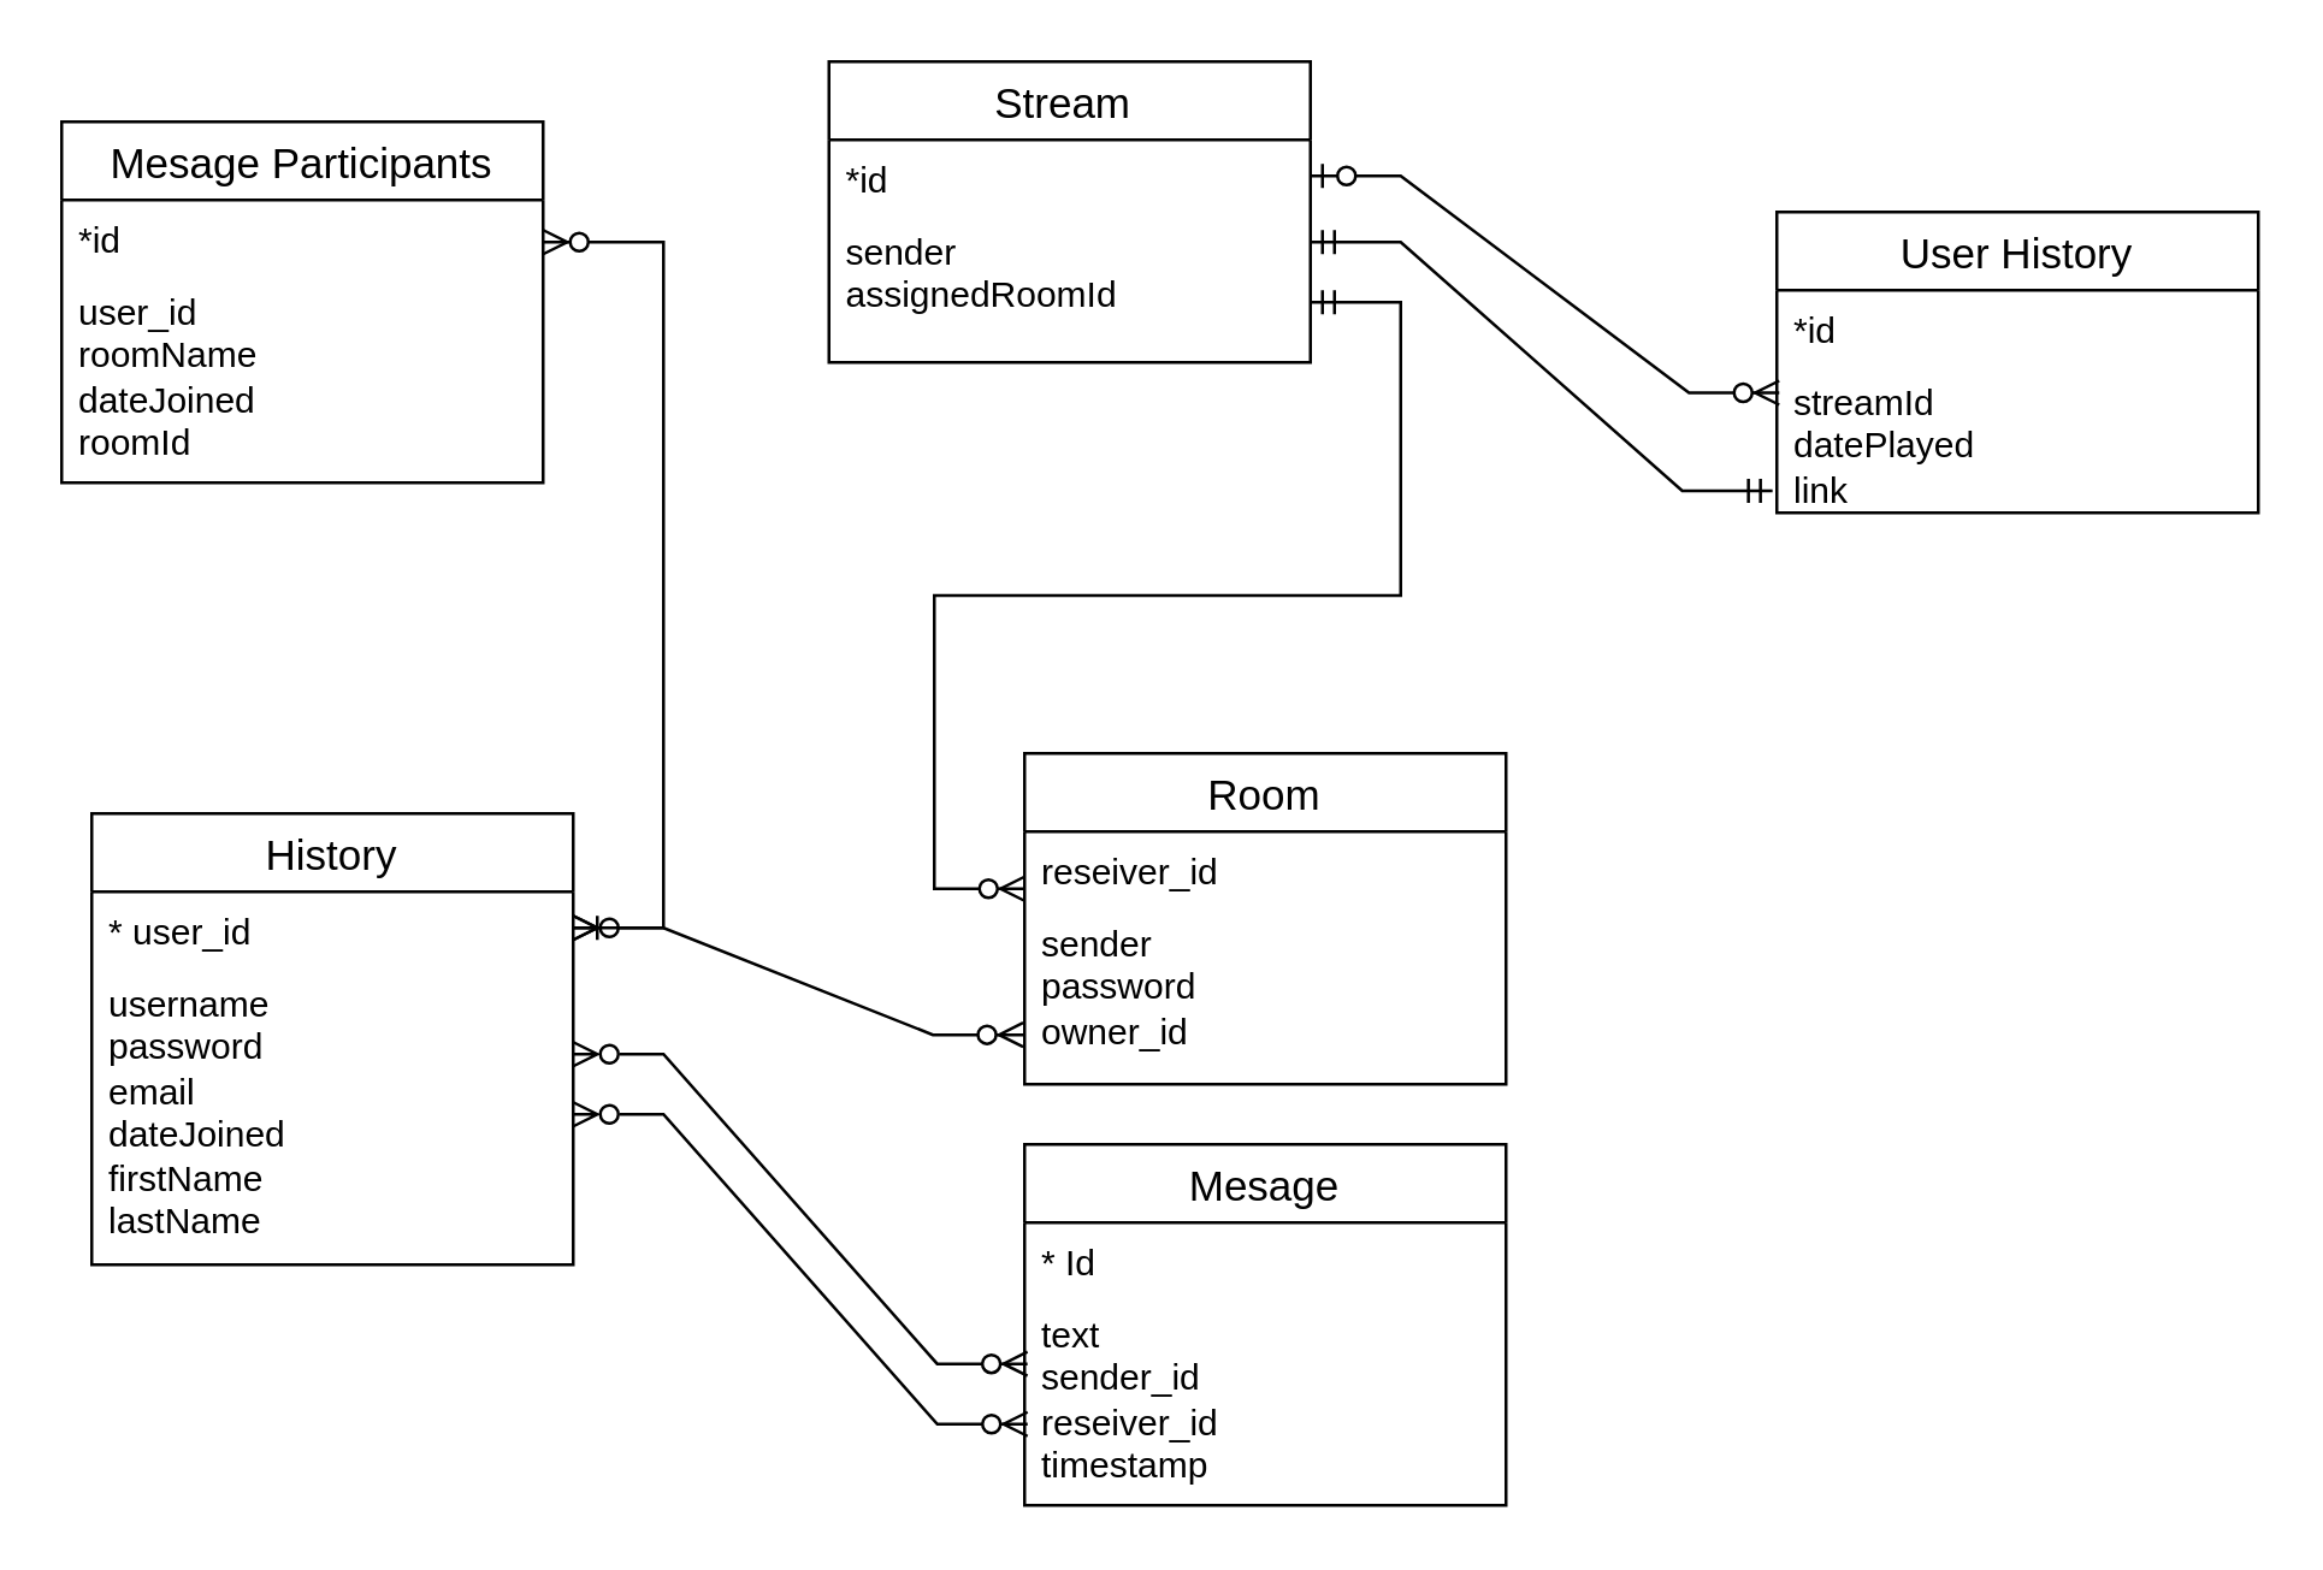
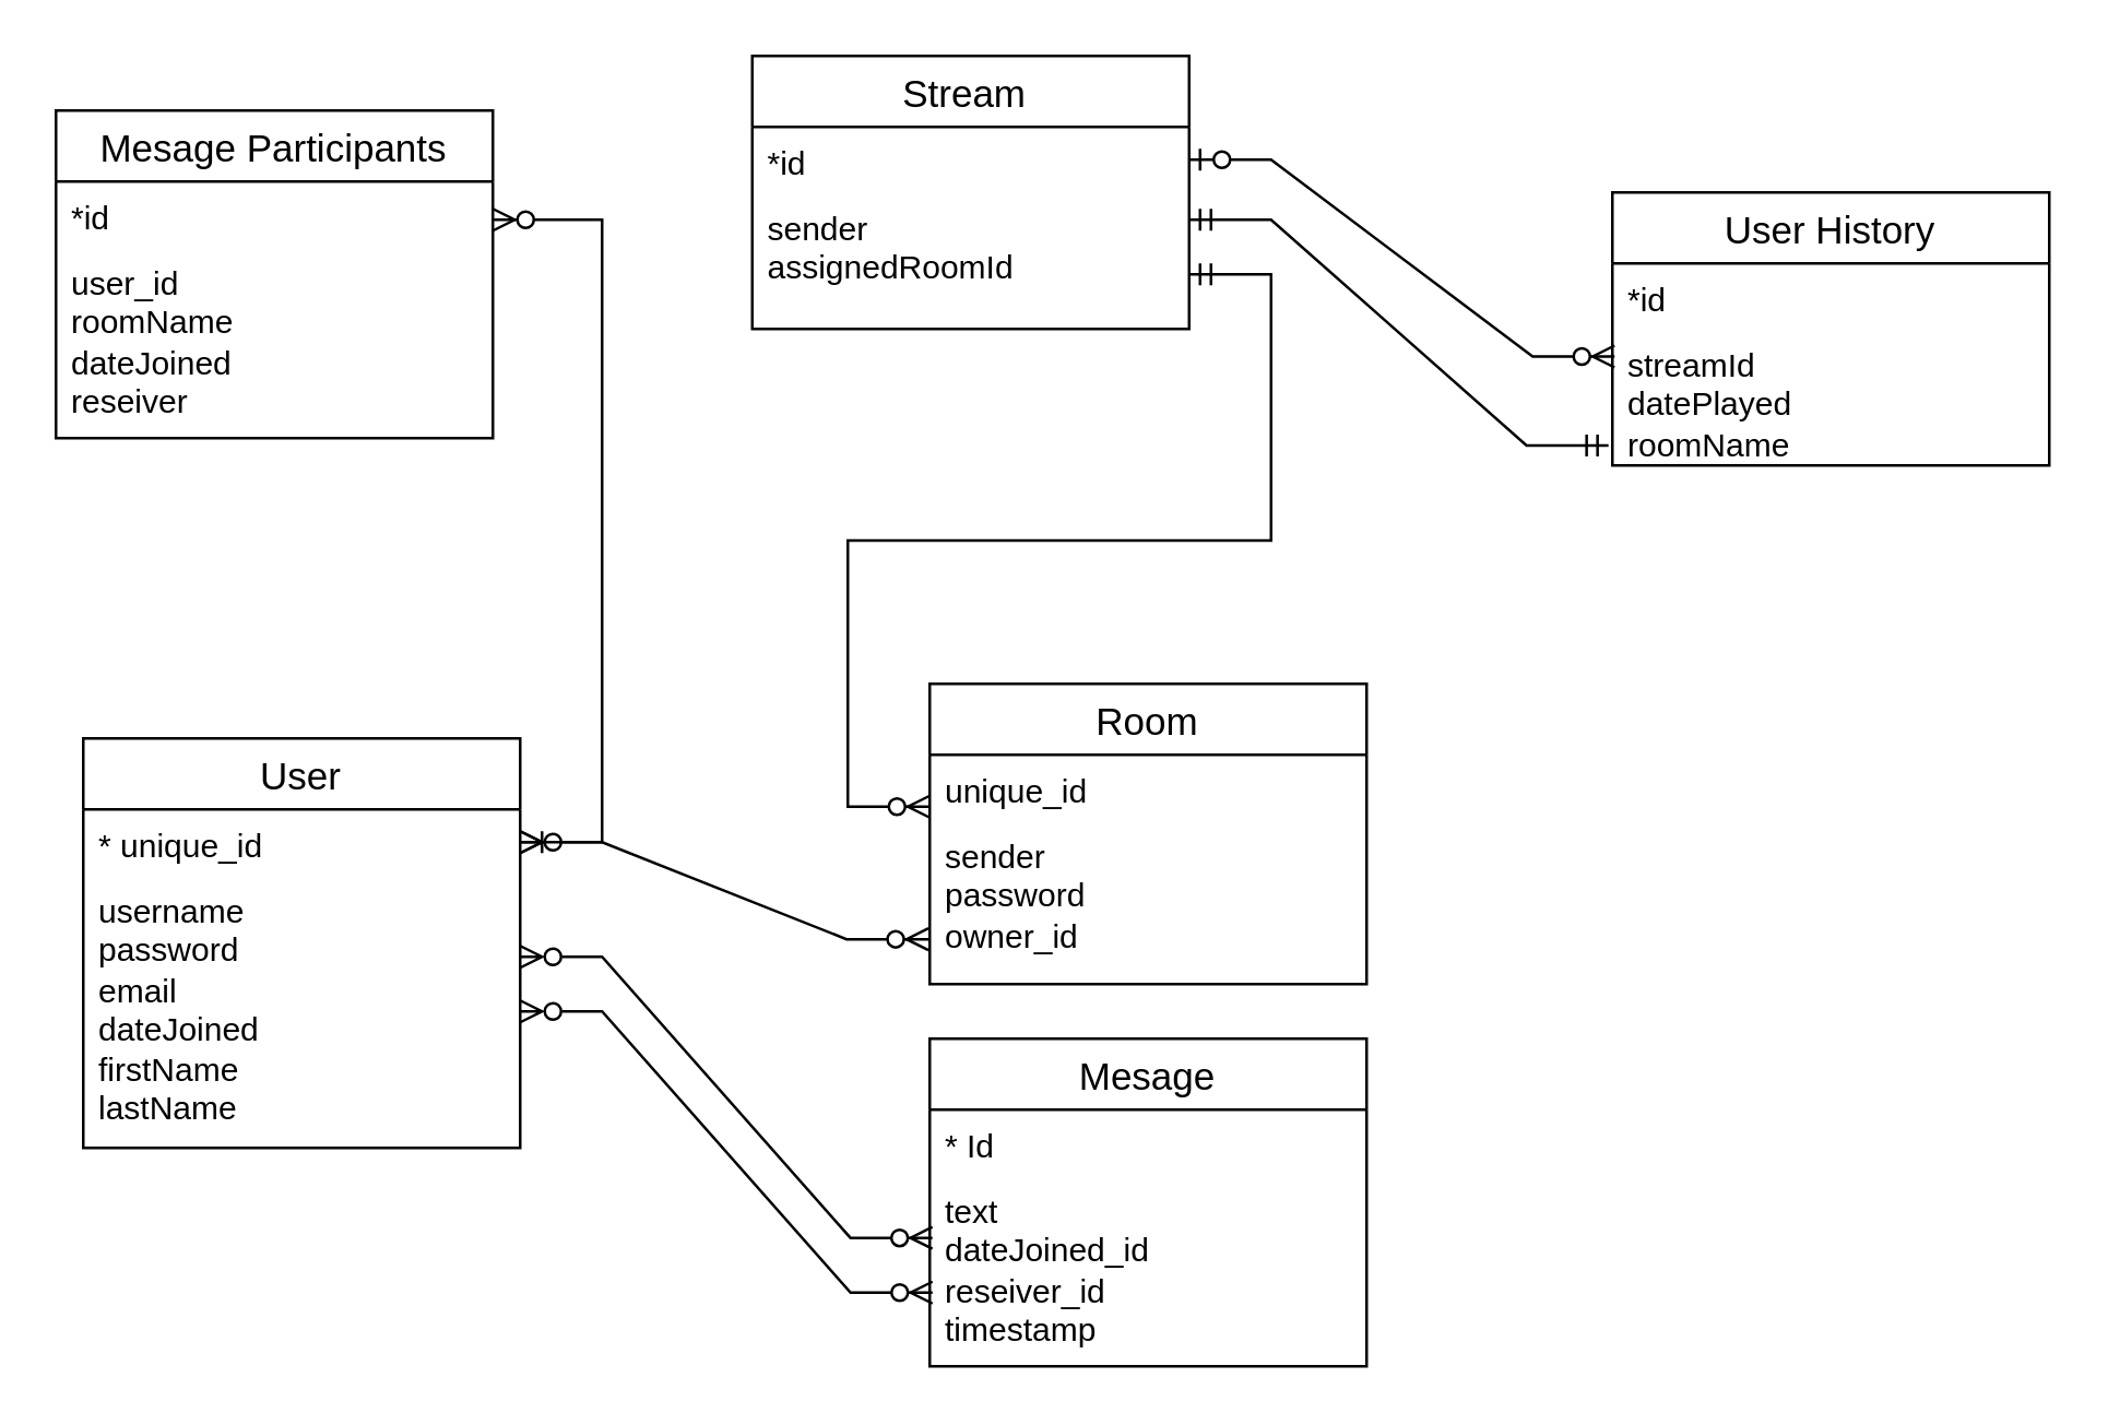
  <mxCell id="0" />
  <mxCell id="1" parent="0" />
- <mxCell id="2" value="History" style="swimlane;fontStyle=0;childLayout=stackLayout;horizontal=1;startSize=26;horizontalStack=0;resizeParent=1;resizeParentMax=0;resizeLast=0;collapsible=1;marginBottom=0;align=center;fontSize=14;" parent="1" vertex="1"><mxGeometry x="30" y="270" width="160" height="150" as="geometry" /></mxCell>
- <mxCell id="3" value="* user_id" style="text;strokeColor=none;fillColor=none;spacingLeft=4;spacingRight=4;overflow=hidden;rotatable=0;points=[[0,0.5],[1,0.5]];portConstraint=eastwest;fontSize=12;whiteSpace=wrap;html=1;" parent="2" vertex="1"><mxGeometry y="26" width="160" height="24" as="geometry" /></mxCell>
+ <mxCell id="2" value="User" style="swimlane;fontStyle=0;childLayout=stackLayout;horizontal=1;startSize=26;horizontalStack=0;resizeParent=1;resizeParentMax=0;resizeLast=0;collapsible=1;marginBottom=0;align=center;fontSize=14;" parent="1" vertex="1"><mxGeometry x="30" y="270" width="160" height="150" as="geometry" /></mxCell>
+ <mxCell id="3" value="* unique_id" style="text;strokeColor=none;fillColor=none;spacingLeft=4;spacingRight=4;overflow=hidden;rotatable=0;points=[[0,0.5],[1,0.5]];portConstraint=eastwest;fontSize=12;whiteSpace=wrap;html=1;" parent="2" vertex="1"><mxGeometry y="26" width="160" height="24" as="geometry" /></mxCell>
  <mxCell id="4" value="username&lt;br&gt;password&lt;br&gt;email&lt;br&gt;dateJoined&lt;br&gt;firstName&lt;br&gt;lastName" style="text;strokeColor=none;fillColor=none;spacingLeft=4;spacingRight=4;overflow=hidden;rotatable=0;points=[[0,0.5],[1,0.5]];portConstraint=eastwest;fontSize=12;whiteSpace=wrap;html=1;" parent="2" vertex="1"><mxGeometry y="50" width="160" height="100" as="geometry" /></mxCell>
  <mxCell id="5" value="Room" style="swimlane;fontStyle=0;childLayout=stackLayout;horizontal=1;startSize=26;horizontalStack=0;resizeParent=1;resizeParentMax=0;resizeLast=0;collapsible=1;marginBottom=0;align=center;fontSize=14;" parent="1" vertex="1"><mxGeometry x="340" y="250" width="160" height="110" as="geometry" /></mxCell>
- <mxCell id="6" value="reseiver_id" style="text;strokeColor=none;fillColor=none;spacingLeft=4;spacingRight=4;overflow=hidden;rotatable=0;points=[[0,0.5],[1,0.5]];portConstraint=eastwest;fontSize=12;whiteSpace=wrap;html=1;" parent="5" vertex="1"><mxGeometry y="26" width="160" height="24" as="geometry" /></mxCell>
+ <mxCell id="6" value="unique_id" style="text;strokeColor=none;fillColor=none;spacingLeft=4;spacingRight=4;overflow=hidden;rotatable=0;points=[[0,0.5],[1,0.5]];portConstraint=eastwest;fontSize=12;whiteSpace=wrap;html=1;" parent="5" vertex="1"><mxGeometry y="26" width="160" height="24" as="geometry" /></mxCell>
  <mxCell id="7" value="sender&lt;br&gt;password&lt;br&gt;owner_id" style="text;strokeColor=none;fillColor=none;spacingLeft=4;spacingRight=4;overflow=hidden;rotatable=0;points=[[0,0.5],[1,0.5]];portConstraint=eastwest;fontSize=12;whiteSpace=wrap;html=1;" parent="5" vertex="1"><mxGeometry y="50" width="160" height="60" as="geometry" /></mxCell>
  <mxCell id="8" value="Mesage Participants" style="swimlane;fontStyle=0;childLayout=stackLayout;horizontal=1;startSize=26;horizontalStack=0;resizeParent=1;resizeParentMax=0;resizeLast=0;collapsible=1;marginBottom=0;align=center;fontSize=14;" parent="1" vertex="1"><mxGeometry x="20" y="40" width="160" height="120" as="geometry" /></mxCell>
  <mxCell id="9" value="*id" style="text;strokeColor=none;fillColor=none;spacingLeft=4;spacingRight=4;overflow=hidden;rotatable=0;points=[[0,0.5],[1,0.5]];portConstraint=eastwest;fontSize=12;whiteSpace=wrap;html=1;" parent="8" vertex="1"><mxGeometry y="26" width="160" height="24" as="geometry" /></mxCell>
- <mxCell id="10" value="user_id&lt;br&gt;roomName&lt;br&gt;dateJoined&lt;br&gt;roomId" style="text;strokeColor=none;fillColor=none;spacingLeft=4;spacingRight=4;overflow=hidden;rotatable=0;points=[[0,0.5],[1,0.5]];portConstraint=eastwest;fontSize=12;whiteSpace=wrap;html=1;" parent="8" vertex="1"><mxGeometry y="50" width="160" height="70" as="geometry" /></mxCell>
+ <mxCell id="10" value="user_id&lt;br&gt;roomName&lt;br&gt;dateJoined&lt;br&gt;reseiver" style="text;strokeColor=none;fillColor=none;spacingLeft=4;spacingRight=4;overflow=hidden;rotatable=0;points=[[0,0.5],[1,0.5]];portConstraint=eastwest;fontSize=12;whiteSpace=wrap;html=1;" parent="8" vertex="1"><mxGeometry y="50" width="160" height="70" as="geometry" /></mxCell>
  <mxCell id="11" value="User History" style="swimlane;fontStyle=0;childLayout=stackLayout;horizontal=1;startSize=26;horizontalStack=0;resizeParent=1;resizeParentMax=0;resizeLast=0;collapsible=1;marginBottom=0;align=center;fontSize=14;" parent="1" vertex="1"><mxGeometry x="590" y="70" width="160" height="100" as="geometry" /></mxCell>
  <mxCell id="12" value="*id" style="text;strokeColor=none;fillColor=none;spacingLeft=4;spacingRight=4;overflow=hidden;rotatable=0;points=[[0,0.5],[1,0.5]];portConstraint=eastwest;fontSize=12;whiteSpace=wrap;html=1;" parent="11" vertex="1"><mxGeometry y="26" width="160" height="24" as="geometry" /></mxCell>
- <mxCell id="13" value="streamId&lt;br&gt;datePlayed&lt;br&gt;link" style="text;strokeColor=none;fillColor=none;spacingLeft=4;spacingRight=4;overflow=hidden;rotatable=0;points=[[0,0.5],[1,0.5]];portConstraint=eastwest;fontSize=12;whiteSpace=wrap;html=1;" parent="11" vertex="1"><mxGeometry y="50" width="160" height="50" as="geometry" /></mxCell>
+ <mxCell id="13" value="streamId&lt;br&gt;datePlayed&lt;br&gt;roomName" style="text;strokeColor=none;fillColor=none;spacingLeft=4;spacingRight=4;overflow=hidden;rotatable=0;points=[[0,0.5],[1,0.5]];portConstraint=eastwest;fontSize=12;whiteSpace=wrap;html=1;" parent="11" vertex="1"><mxGeometry y="50" width="160" height="50" as="geometry" /></mxCell>
  <mxCell id="14" value="" style="edgeStyle=entityRelationEdgeStyle;fontSize=12;html=1;endArrow=ERzeroToMany;endFill=1;startArrow=ERzeroToMany;rounded=0;entryX=-0.003;entryY=0.726;entryDx=0;entryDy=0;entryPerimeter=0;exitX=1;exitY=0.5;exitDx=0;exitDy=0;" parent="1" source="3" target="7" edge="1"><mxGeometry width="100" height="100" relative="1" as="geometry"><mxPoint x="150" y="290" as="sourcePoint" /><mxPoint x="280" y="330" as="targetPoint" /></mxGeometry></mxCell>
  <mxCell id="15" value="" style="edgeStyle=entityRelationEdgeStyle;fontSize=12;html=1;endArrow=ERzeroToMany;startArrow=ERmandOne;rounded=0;exitX=1;exitY=0.5;exitDx=0;exitDy=0;" parent="1" edge="1"><mxGeometry width="100" height="100" relative="1" as="geometry"><mxPoint x="435" y="100" as="sourcePoint" /><mxPoint x="340" y="295" as="targetPoint" /></mxGeometry></mxCell>
  <mxCell id="16" value="" style="edgeStyle=entityRelationEdgeStyle;fontSize=12;html=1;endArrow=ERoneToMany;startArrow=ERzeroToMany;rounded=0;" parent="1" target="3" edge="1"><mxGeometry width="100" height="100" relative="1" as="geometry"><mxPoint x="180" as="sourcePoint" y="80" /><mxPoint x="250" y="220" as="targetPoint" /></mxGeometry></mxCell>
  <mxCell id="17" value="" style="edgeStyle=entityRelationEdgeStyle;fontSize=12;html=1;endArrow=ERzeroToMany;startArrow=ERzeroToOne;rounded=0;entryX=0.005;entryY=0.202;entryDx=0;entryDy=0;entryPerimeter=0;exitX=1;exitY=0.5;exitDx=0;exitDy=0;" parent="1" source="19" target="13" edge="1"><mxGeometry width="100" height="100" relative="1" as="geometry"><mxPoint x="500" y="300" as="sourcePoint" /><mxPoint x="600" y="200" as="targetPoint" /></mxGeometry></mxCell>
  <mxCell id="18" value="Stream " style="swimlane;fontStyle=0;childLayout=stackLayout;horizontal=1;startSize=26;horizontalStack=0;resizeParent=1;resizeParentMax=0;resizeLast=0;collapsible=1;marginBottom=0;align=center;fontSize=14;" parent="1" vertex="1"><mxGeometry x="275" y="20" width="160" height="100" as="geometry" /></mxCell>
  <mxCell id="19" value="*id" style="text;strokeColor=none;fillColor=none;spacingLeft=4;spacingRight=4;overflow=hidden;rotatable=0;points=[[0,0.5],[1,0.5]];portConstraint=eastwest;fontSize=12;whiteSpace=wrap;html=1;" parent="18" vertex="1"><mxGeometry y="26" width="160" height="24" as="geometry" /></mxCell>
  <mxCell id="20" value="sender&lt;br&gt;assignedRoomId" style="text;strokeColor=none;fillColor=none;spacingLeft=4;spacingRight=4;overflow=hidden;rotatable=0;points=[[0,0.5],[1,0.5]];portConstraint=eastwest;fontSize=12;whiteSpace=wrap;html=1;" parent="18" vertex="1"><mxGeometry y="50" width="160" height="50" as="geometry" /></mxCell>
  <mxCell id="21" value="" style="edgeStyle=entityRelationEdgeStyle;fontSize=12;html=1;endArrow=ERmandOne;startArrow=ERmandOne;rounded=0;entryX=-0.009;entryY=0.853;entryDx=0;entryDy=0;entryPerimeter=0;" parent="1" target="13" edge="1"><mxGeometry width="100" height="100" relative="1" as="geometry"><mxPoint x="435" as="sourcePoint" y="80" /><mxPoint x="535" y="-20" as="targetPoint" /></mxGeometry></mxCell>
  <mxCell id="22" value="Mesage" style="swimlane;fontStyle=0;childLayout=stackLayout;horizontal=1;startSize=26;horizontalStack=0;resizeParent=1;resizeParentMax=0;resizeLast=0;collapsible=1;marginBottom=0;align=center;fontSize=14;" parent="1" vertex="1"><mxGeometry x="340" y="380" width="160" height="120" as="geometry" /></mxCell>
  <mxCell id="23" value="* Id&lt;span style=&quot;white-space: pre;&quot;&gt;&#09;&lt;/span&gt;" style="text;strokeColor=none;fillColor=none;spacingLeft=4;spacingRight=4;overflow=hidden;rotatable=0;points=[[0,0.5],[1,0.5]];portConstraint=eastwest;fontSize=12;whiteSpace=wrap;html=1;" parent="22" vertex="1"><mxGeometry y="26" width="160" height="24" as="geometry" /></mxCell>
- <mxCell id="24" value="text&lt;br&gt;sender_id&lt;br&gt;reseiver_id&lt;br&gt;timestamp" style="text;strokeColor=none;fillColor=none;spacingLeft=4;spacingRight=4;overflow=hidden;rotatable=0;points=[[0,0.5],[1,0.5]];portConstraint=eastwest;fontSize=12;whiteSpace=wrap;html=1;" parent="22" vertex="1"><mxGeometry y="50" width="160" height="70" as="geometry" /></mxCell>
+ <mxCell id="24" value="text&lt;br&gt;dateJoined_id&lt;br&gt;reseiver_id&lt;br&gt;timestamp" style="text;strokeColor=none;fillColor=none;spacingLeft=4;spacingRight=4;overflow=hidden;rotatable=0;points=[[0,0.5],[1,0.5]];portConstraint=eastwest;fontSize=12;whiteSpace=wrap;html=1;" parent="22" vertex="1"><mxGeometry y="50" width="160" height="70" as="geometry" /></mxCell>
  <mxCell id="25" value="" style="edgeStyle=entityRelationEdgeStyle;fontSize=12;html=1;endArrow=ERzeroToMany;startArrow=ERzeroToMany;rounded=0;entryX=0.006;entryY=0.614;entryDx=0;entryDy=0;entryPerimeter=0;startFill=0;" parent="1" edge="1"><mxGeometry width="100" height="100" relative="1" as="geometry"><mxPoint x="190" y="350" as="sourcePoint" /><mxPoint x="340.96" y="452.98" as="targetPoint" /><Array as="points"><mxPoint x="320" y="480" /></Array></mxGeometry></mxCell>
  <mxCell id="26" value="" style="edgeStyle=entityRelationEdgeStyle;fontSize=12;html=1;endArrow=ERzeroToMany;startArrow=ERzeroToMany;rounded=0;entryX=0.006;entryY=0.614;entryDx=0;entryDy=0;entryPerimeter=0;startFill=0;" edge="1" parent="1"><mxGeometry width="100" height="100" relative="1" as="geometry"><mxPoint x="190" y="370" as="sourcePoint" /><mxPoint x="341" y="473" as="targetPoint" /><Array as="points"><mxPoint x="320" y="500" /></Array></mxGeometry></mxCell>
